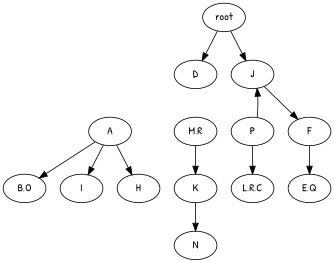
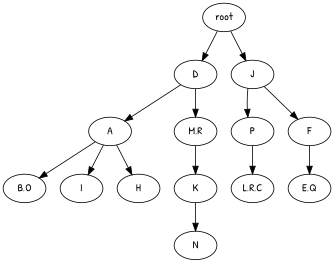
  strict digraph {
    fontname="Patrick Hand"
    node [fontname="Patrick Hand"]
    edge [fontname="Patrick Hand"]
    n1 [label=root]
    n2 [label=D]
    n3 [label=J]
    n4 [label=A]
    n5 [label="M,R"]
    n6 [label=P]
    n7 [label=F]
    n8 [label="B,O"]
    n9 [label=I]
    n10 [label=H]
    n11 [label=K]
    n12 [label="L,R,C"]
    n13 [label="E,Q"]
    n14 [label=N]
    n1 -> n2
    n1 -> n3
-   n6 -> n3
+   n2 -> n4
+   n2 -> n5
+   n3 -> n6
    n3 -> n7
    n4 -> n8
    n4 -> n9
    n4 -> n10
    n5 -> n11
    n6 -> n12
    n7 -> n13
    n11 -> n14
  }
